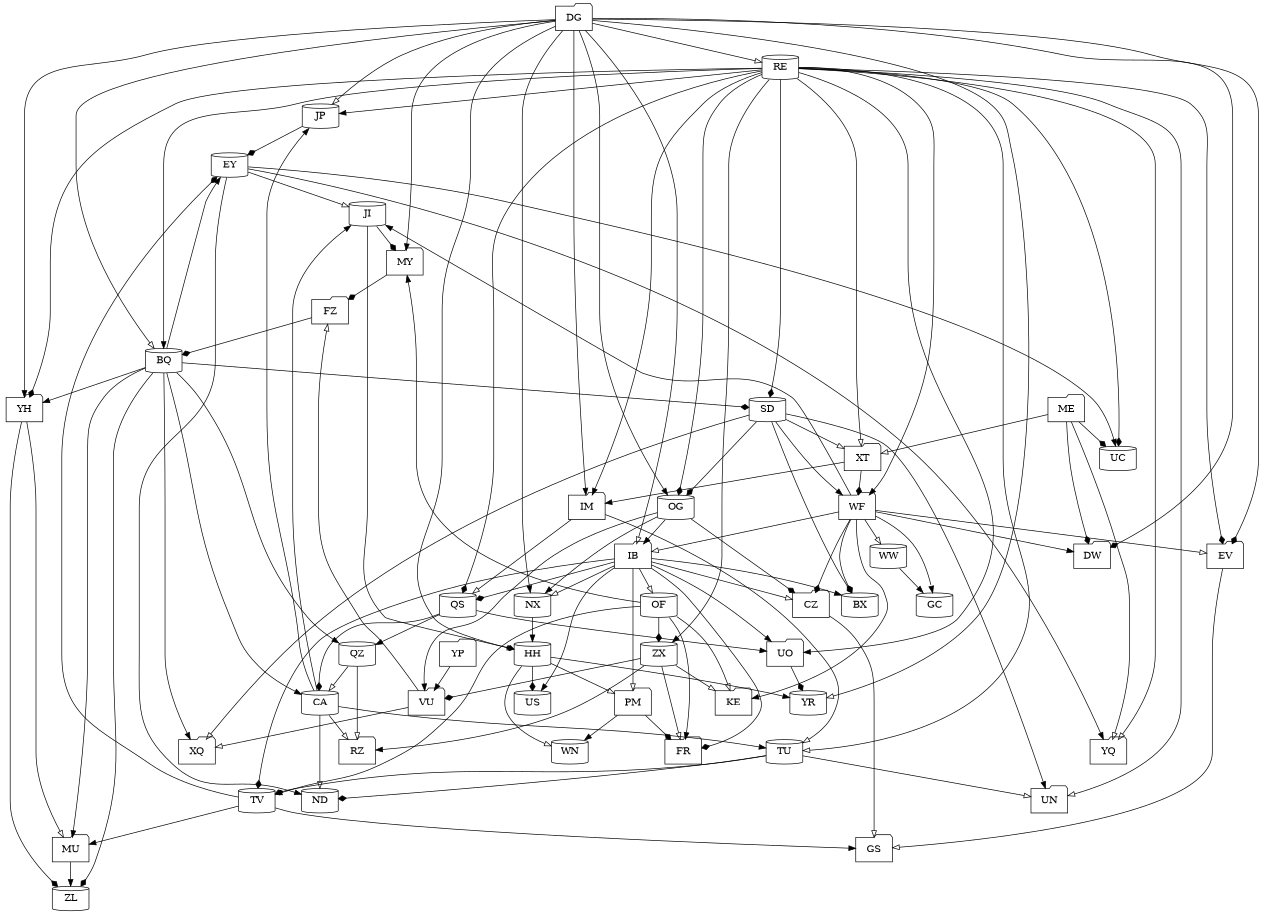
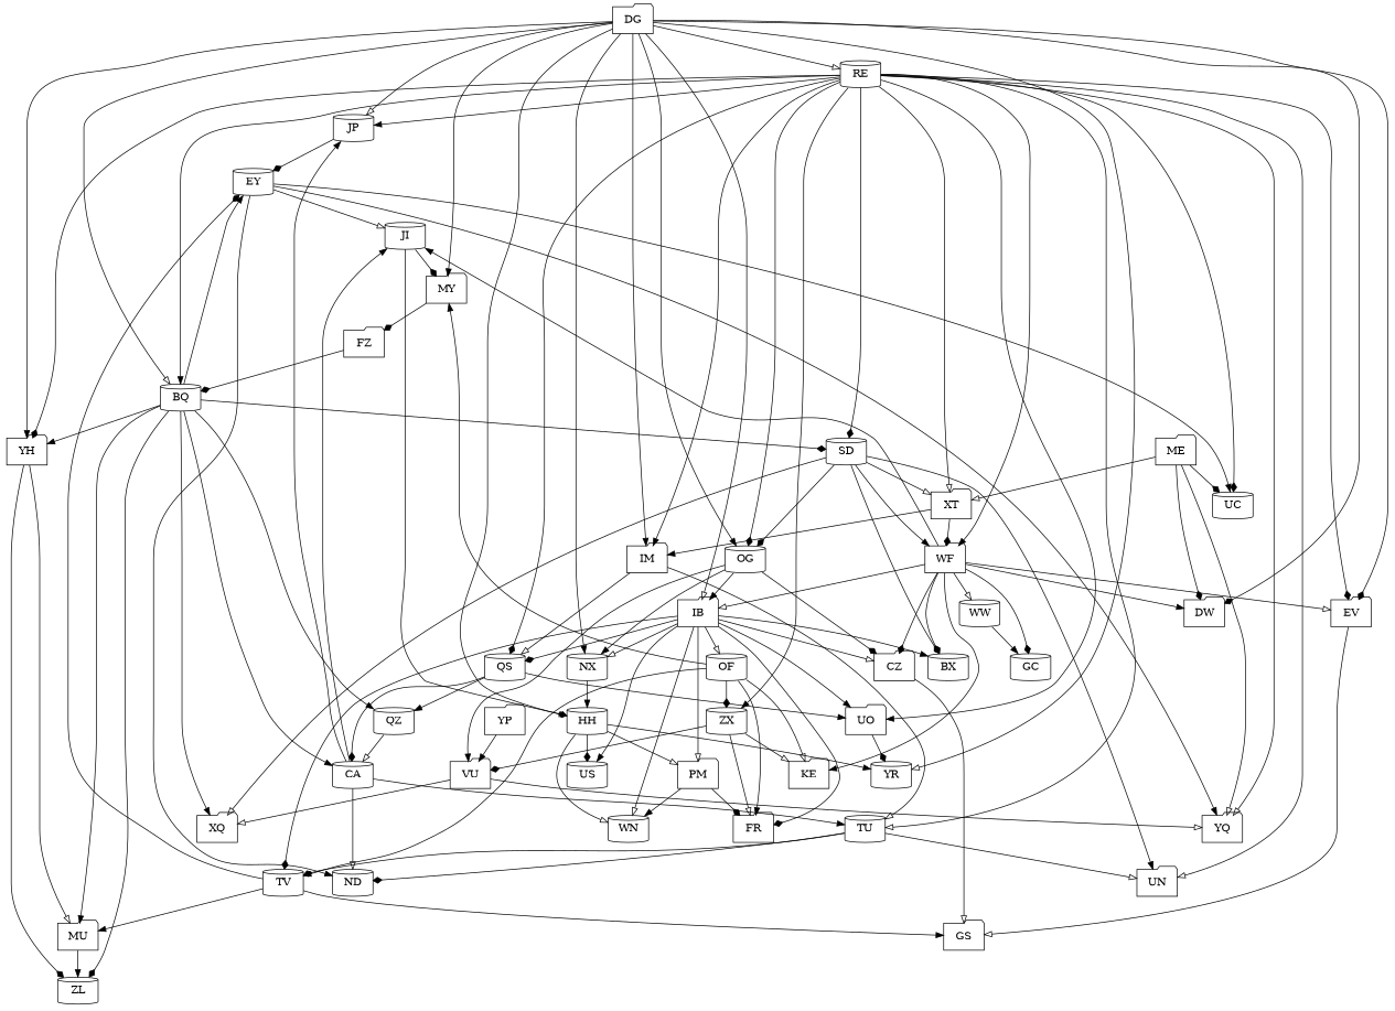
  digraph {
    node [shape=cylinder]
    edge [arrowhead=normal]
    DG [shape=folder]
    JP
    DW [shape=folder]
    NX
    YH [shape=folder]
    OG
    EV [shape=folder]
    HH
    MY [shape=folder]
    BQ
    IM [shape=folder]
    IB [shape=folder]
    RE
    YR
    EY
    MU [shape=folder]
    ZL
    CZ [shape=folder]
    VU [shape=folder]
    GS [shape=folder]
    PM [shape=folder]
    WN
    US
    FZ [shape=folder]
    QZ
    CA
    SD
    XQ [shape=folder]
    QS
    TU
    OF
    TV
    FR [shape=folder]
    UO [shape=folder]
    BX
    UC
    YQ [shape=folder]
    XT [shape=folder]
    ZX
    UN [shape=folder]
    WF [shape=folder]
    ND
    JI
-   RZ [shape=folder]
    KE [shape=folder]
    GC
    WW
    YP [shape=folder]
    ME [shape=folder]
    DG -> JP [arrowhead=onormal]
    DG -> DW [arrowhead=diamond]
    DG -> NX
    DG -> YH
    DG -> OG
    DG -> EV [arrowhead=diamond]
    DG -> HH [arrowhead=onormal]
    DG -> MY
    DG -> BQ [arrowhead=onormal]
    DG -> IM
    DG -> IB [arrowhead=onormal]
    DG -> RE [arrowhead=onormal]
    DG -> YR [arrowhead=onormal]
    JP -> EY [arrowhead=diamond]
    NX -> HH
    YH -> MU [arrowhead=onormal]
    YH -> ZL [arrowhead=diamond]
    OG -> NX
    OG -> IB
    OG -> CZ [arrowhead=diamond]
    OG -> VU
    EV -> GS [arrowhead=onormal]
    HH -> YR
    HH -> PM [arrowhead=onormal]
    HH -> WN [arrowhead=onormal]
    HH -> US [arrowhead=diamond]
    MY -> FZ [arrowhead=diamond]
    BQ -> YH
    BQ -> EY
    BQ -> MU
    BQ -> ZL [arrowhead=diamond]
    BQ -> QZ
    BQ -> CA
    BQ -> SD [arrowhead=diamond]
    BQ -> XQ
    IM -> QS [arrowhead=onormal]
    IM -> TU [arrowhead=onormal]
    IB -> NX [arrowhead=onormal]
    IB -> CZ [arrowhead=onormal]
    IB -> PM [arrowhead=onormal]
+   IB -> WN [arrowhead=onormal]
    IB -> US
    IB -> QS [arrowhead=diamond]
    IB -> OF [arrowhead=onormal]
    IB -> TV [arrowhead=diamond]
    IB -> FR [arrowhead=diamond]
    IB -> UO
    IB -> BX
    RE -> JP
    RE -> YH [arrowhead=diamond]
    RE -> OG [arrowhead=diamond]
    RE -> EV [arrowhead=diamond]
    RE -> BQ
    RE -> IM
    RE -> SD [arrowhead=diamond]
    RE -> QS [arrowhead=diamond]
    RE -> TU [arrowhead=onormal]
    RE -> UO
    RE -> UC [arrowhead=diamond]
    RE -> YQ [arrowhead=onormal]
    RE -> XT [arrowhead=onormal]
    RE -> ZX
    RE -> UN [arrowhead=onormal]
    RE -> WF
    EY -> UC
    EY -> YQ
    EY -> ND
    EY -> JI [arrowhead=onormal]
    MU -> ZL
    CZ -> GS [arrowhead=onormal]
-   VU -> FZ [arrowhead=onormal]
+   VU -> YQ [arrowhead=onormal]
    VU -> XQ [arrowhead=onormal]
    PM -> WN
    PM -> FR [arrowhead=diamond]
    FZ -> BQ [arrowhead=diamond]
    QZ -> CA [arrowhead=onormal]
-   QZ -> RZ [arrowhead=onormal]
    CA -> JP
    CA -> TU
    CA -> ND [arrowhead=onormal]
    CA -> JI
-   CA -> RZ [arrowhead=onormal]
    SD -> OG [arrowhead=diamond]
    SD -> XQ [arrowhead=onormal]
    SD -> BX [arrowhead=diamond]
    SD -> XT [arrowhead=onormal]
    SD -> UN
    SD -> WF
    QS -> QZ
    QS -> CA [arrowhead=diamond]
    QS -> UO
    TU -> TV [arrowhead=diamond]
    TU -> UN [arrowhead=onormal]
    TU -> ND [arrowhead=diamond]
    OF -> MY
    OF -> TV
    OF -> FR
    OF -> ZX [arrowhead=diamond]
    OF -> KE [arrowhead=onormal]
    TV -> EY [arrowhead=diamond]
    TV -> MU
    TV -> GS
    UO -> YR [arrowhead=diamond]
    XT -> IM
    XT -> WF [arrowhead=diamond]
    ZX -> VU [arrowhead=diamond]
    ZX -> FR [arrowhead=onormal]
-   ZX -> RZ
    ZX -> KE [arrowhead=onormal]
    WF -> DW
    WF -> EV [arrowhead=onormal]
    WF -> IB [arrowhead=onormal]
    WF -> CZ [arrowhead=diamond]
    WF -> BX [arrowhead=diamond]
    WF -> JI
    WF -> KE
-   WF -> GC
+   WF -> GC [arrowhead=diamond]
    WF -> WW [arrowhead=onormal]
    JI -> HH [arrowhead=diamond]
    JI -> MY [arrowhead=diamond]
    WW -> GC
    YP -> VU
    ME -> DW [arrowhead=diamond]
    ME -> UC [arrowhead=diamond]
    ME -> YQ [arrowhead=onormal]
    ME -> XT [arrowhead=onormal]
  }
